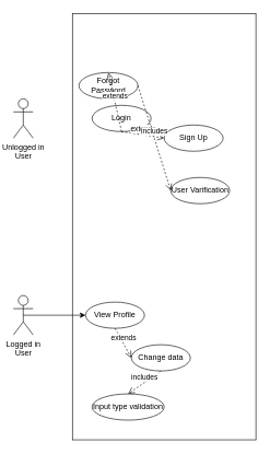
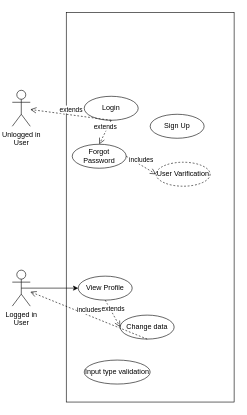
  <mxCell id="0" />
  <mxCell id="1" parent="0" />
  <mxCell id="2" value="" style="rounded=0;whiteSpace=wrap;html=1;" vertex="1" parent="1"><mxGeometry x="110" y="20" width="280" height="650" as="geometry" /></mxCell>
  <mxCell id="3" value="Unlogged in&lt;div&gt;User&lt;/div&gt;" style="shape=umlActor;verticalLabelPosition=bottom;verticalAlign=top;html=1;outlineConnect=0;" vertex="1" parent="1"><mxGeometry x="20" y="150" width="30" height="60" as="geometry" /></mxCell>
  <mxCell id="4" style="edgeStyle=orthogonalEdgeStyle;rounded=0;orthogonalLoop=1;jettySize=auto;html=1;exitX=0.5;exitY=0.5;exitDx=0;exitDy=0;exitPerimeter=0;entryX=0;entryY=0.5;entryDx=0;entryDy=0;" edge="1" parent="1" source="5" target="9"><mxGeometry relative="1" as="geometry" /></mxCell>
  <mxCell id="5" value="Logged in&lt;br&gt;User" style="shape=umlActor;verticalLabelPosition=bottom;verticalAlign=top;html=1;outlineConnect=0;" vertex="1" parent="1"><mxGeometry x="20" y="450" width="30" height="60" as="geometry" /></mxCell>
  <mxCell id="6" value="Login" style="ellipse;whiteSpace=wrap;html=1;" vertex="1" parent="1"><mxGeometry x="140" y="160" width="90" height="40" as="geometry" /></mxCell>
  <mxCell id="7" value="Sign Up" style="ellipse;whiteSpace=wrap;html=1;" vertex="1" parent="1"><mxGeometry x="250" y="190" width="90" height="40" as="geometry" /></mxCell>
- <mxCell id="8" value="extends" style="html=1;verticalAlign=bottom;endArrow=open;dashed=1;endSize=8;curved=0;rounded=0;exitX=0.5;exitY=1;exitDx=0;exitDy=0;entryX=0;entryY=0.5;entryDx=0;entryDy=0;" edge="1" parent="1" source="6" target="7"><mxGeometry relative="1" as="geometry"><mxPoint x="250" y="260" as="sourcePoint" /><mxPoint x="170" y="260" as="targetPoint" /></mxGeometry></mxCell>
+ <mxCell id="8" value="extends" style="html=1;verticalAlign=bottom;endArrow=open;dashed=1;endSize=8;curved=0;rounded=0;exitX=0.5;exitY=1;exitDx=0;exitDy=0;" edge="1" parent="1" source="6" target="3"><mxGeometry relative="1" as="geometry"><mxPoint x="250" y="260" as="sourcePoint" /><mxPoint x="170" y="260" as="targetPoint" /></mxGeometry></mxCell>
  <mxCell id="9" value="View Profile" style="ellipse;whiteSpace=wrap;html=1;" vertex="1" parent="1"><mxGeometry x="130" y="460" width="90" height="40" as="geometry" /></mxCell>
  <mxCell id="10" value="Change data" style="ellipse;whiteSpace=wrap;html=1;" vertex="1" parent="1"><mxGeometry x="200" y="525" width="90" height="40" as="geometry" /></mxCell>
  <mxCell id="11" value="extends" style="html=1;verticalAlign=bottom;endArrow=open;dashed=1;endSize=8;curved=0;rounded=0;exitX=0.5;exitY=1;exitDx=0;exitDy=0;entryX=0;entryY=0.5;entryDx=0;entryDy=0;" edge="1" parent="1" source="9" target="10"><mxGeometry relative="1" as="geometry"><mxPoint x="240" y="575" as="sourcePoint" /><mxPoint x="160" y="575" as="targetPoint" /></mxGeometry></mxCell>
  <mxCell id="12" value="Input type validation" style="ellipse;whiteSpace=wrap;html=1;" vertex="1" parent="1"><mxGeometry x="140" y="600" width="110" height="40" as="geometry" /></mxCell>
- <mxCell id="13" value="includes" style="html=1;verticalAlign=bottom;endArrow=open;dashed=1;endSize=8;curved=0;rounded=0;exitX=0.5;exitY=1;exitDx=0;exitDy=0;entryX=0.5;entryY=0;entryDx=0;entryDy=0;" edge="1" parent="1" source="10" target="12"><mxGeometry relative="1" as="geometry"><mxPoint x="185" y="510" as="sourcePoint" /><mxPoint x="210" y="555" as="targetPoint" /></mxGeometry></mxCell>
- <mxCell id="14" value="Forgot Password" style="ellipse;whiteSpace=wrap;html=1;" vertex="1" parent="1"><mxGeometry x="120" y="110" width="90" height="40" as="geometry" /></mxCell>
+ <mxCell id="13" value="includes" style="html=1;verticalAlign=bottom;endArrow=open;dashed=1;endSize=8;curved=0;rounded=0;exitX=0.5;exitY=1;exitDx=0;exitDy=0;" edge="1" parent="1" source="10" target="5"><mxGeometry relative="1" as="geometry"><mxPoint x="185" y="510" as="sourcePoint" /><mxPoint x="210" y="555" as="targetPoint" /></mxGeometry></mxCell>
+ <mxCell id="14" value="Forgot Password" style="ellipse;whiteSpace=wrap;html=1;" vertex="1" parent="1"><mxGeometry x="120" y="240" width="90" height="40" as="geometry" /></mxCell>
  <mxCell id="15" value="extends" style="html=1;verticalAlign=bottom;endArrow=open;dashed=1;endSize=8;curved=0;rounded=0;exitX=0.5;exitY=1;exitDx=0;exitDy=0;entryX=0.5;entryY=0;entryDx=0;entryDy=0;" edge="1" parent="1" target="14" source="6"><mxGeometry relative="1" as="geometry"><mxPoint x="175" y="190" as="sourcePoint" /><mxPoint x="80" y="300" as="targetPoint" /></mxGeometry></mxCell>
- <mxCell id="16" value="User Varification" style="ellipse;whiteSpace=wrap;html=1;" vertex="1" parent="1"><mxGeometry x="260" y="270" width="90" height="40" as="geometry" /></mxCell>
+ <mxCell id="16" value="User Varification" style="ellipse;whiteSpace=wrap;html=1;dashed=1;" vertex="1" parent="1"><mxGeometry x="260" y="270" width="90" height="40" as="geometry" /></mxCell>
  <mxCell id="17" value="includes" style="html=1;verticalAlign=bottom;endArrow=open;dashed=1;endSize=8;curved=0;rounded=0;exitX=1;exitY=0.5;exitDx=0;exitDy=0;entryX=0;entryY=0.5;entryDx=0;entryDy=0;" edge="1" parent="1" source="14" target="16"><mxGeometry x="-0.01" relative="1" as="geometry"><mxPoint x="195" y="210" as="sourcePoint" /><mxPoint x="175" y="250" as="targetPoint" /><mxPoint as="offset" /></mxGeometry></mxCell>
